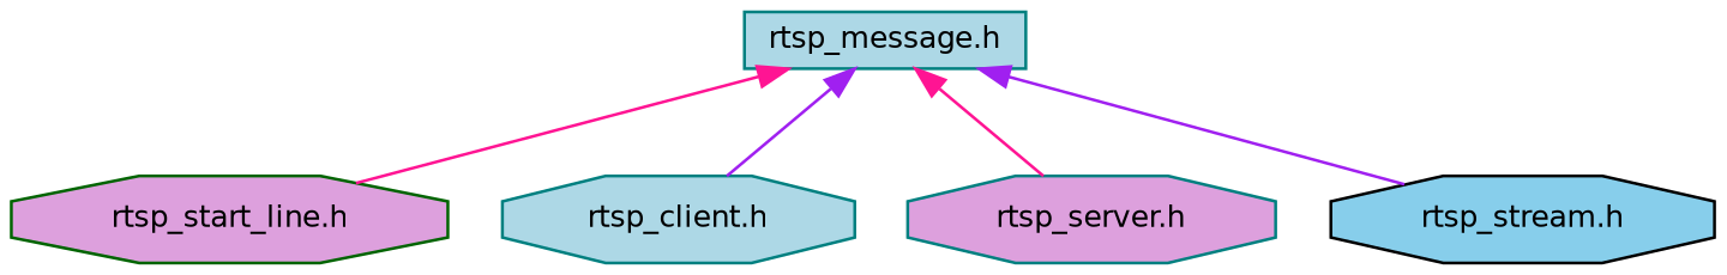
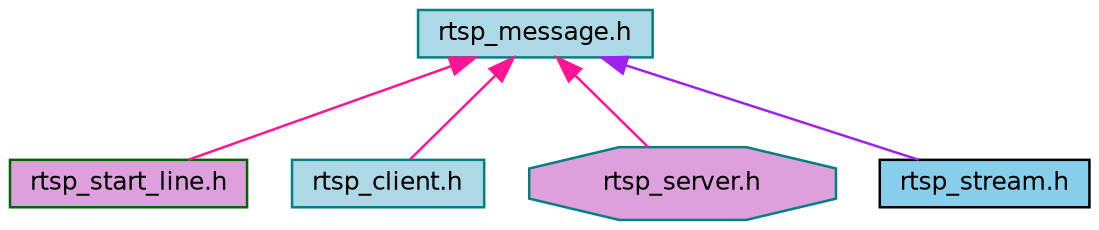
  digraph {
    node [color=teal fillcolor=plum fontname=Helvetica fontsize=10 shape=octagon style=filled]
    edge [color=deeppink dir=back fontname=Helvetica fontsize=10 labelfontname=Helvetica labelfontsize=10 style=solid]
-   n1 [color=darkgreen fontcolor=black height=0.2 label="rtsp_start_line.h" width=0.4]
+   n1 [color=darkgreen fontcolor=black height=0.2 label="rtsp_start_line.h" shape=box width=0.4]
    n2 [fillcolor=lightblue height=0.2 label="rtsp_message.h" shape=box width=0.4]
-   n3 [fillcolor=lightblue height=0.2 label="rtsp_client.h" width=0.4]
+   n3 [fillcolor=lightblue height=0.2 label="rtsp_client.h" shape=box width=0.4]
    n4 [height=0.2 label="rtsp_server.h" width=0.4]
-   n5 [color=black fillcolor=skyblue height=0.2 label="rtsp_stream.h" width=0.4]
+   n5 [color=black fillcolor=skyblue height=0.2 label="rtsp_stream.h" shape=box width=0.4]
    n2 -> n1
-   n2 -> n3 [color=purple]
+   n2 -> n3
    n2 -> n4
    n2 -> n5 [color=purple]
  }
